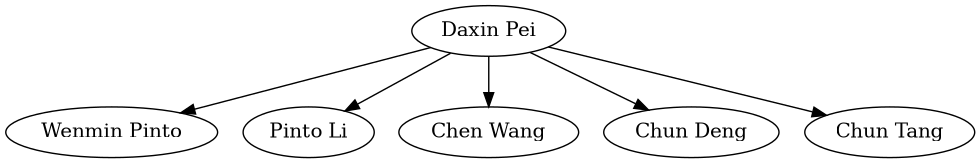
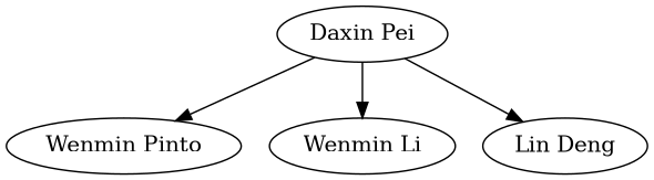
  strict digraph {
    n1 [label="Daxin Pei"]
    n2 [label="Wenmin Pinto"]
-   "Wenmin Li" [label="Pinto Li"]
-   "Chen Wang"
-   "Lin Deng" [label="Chun Deng"]
-   "Chun Tang"
+   "Wenmin Li"
+   "Lin Deng"
    n1 -> n2
    n1 -> "Wenmin Li"
-   n1 -> "Chen Wang"
    n1 -> "Lin Deng"
-   n1 -> "Chun Tang"
  }
